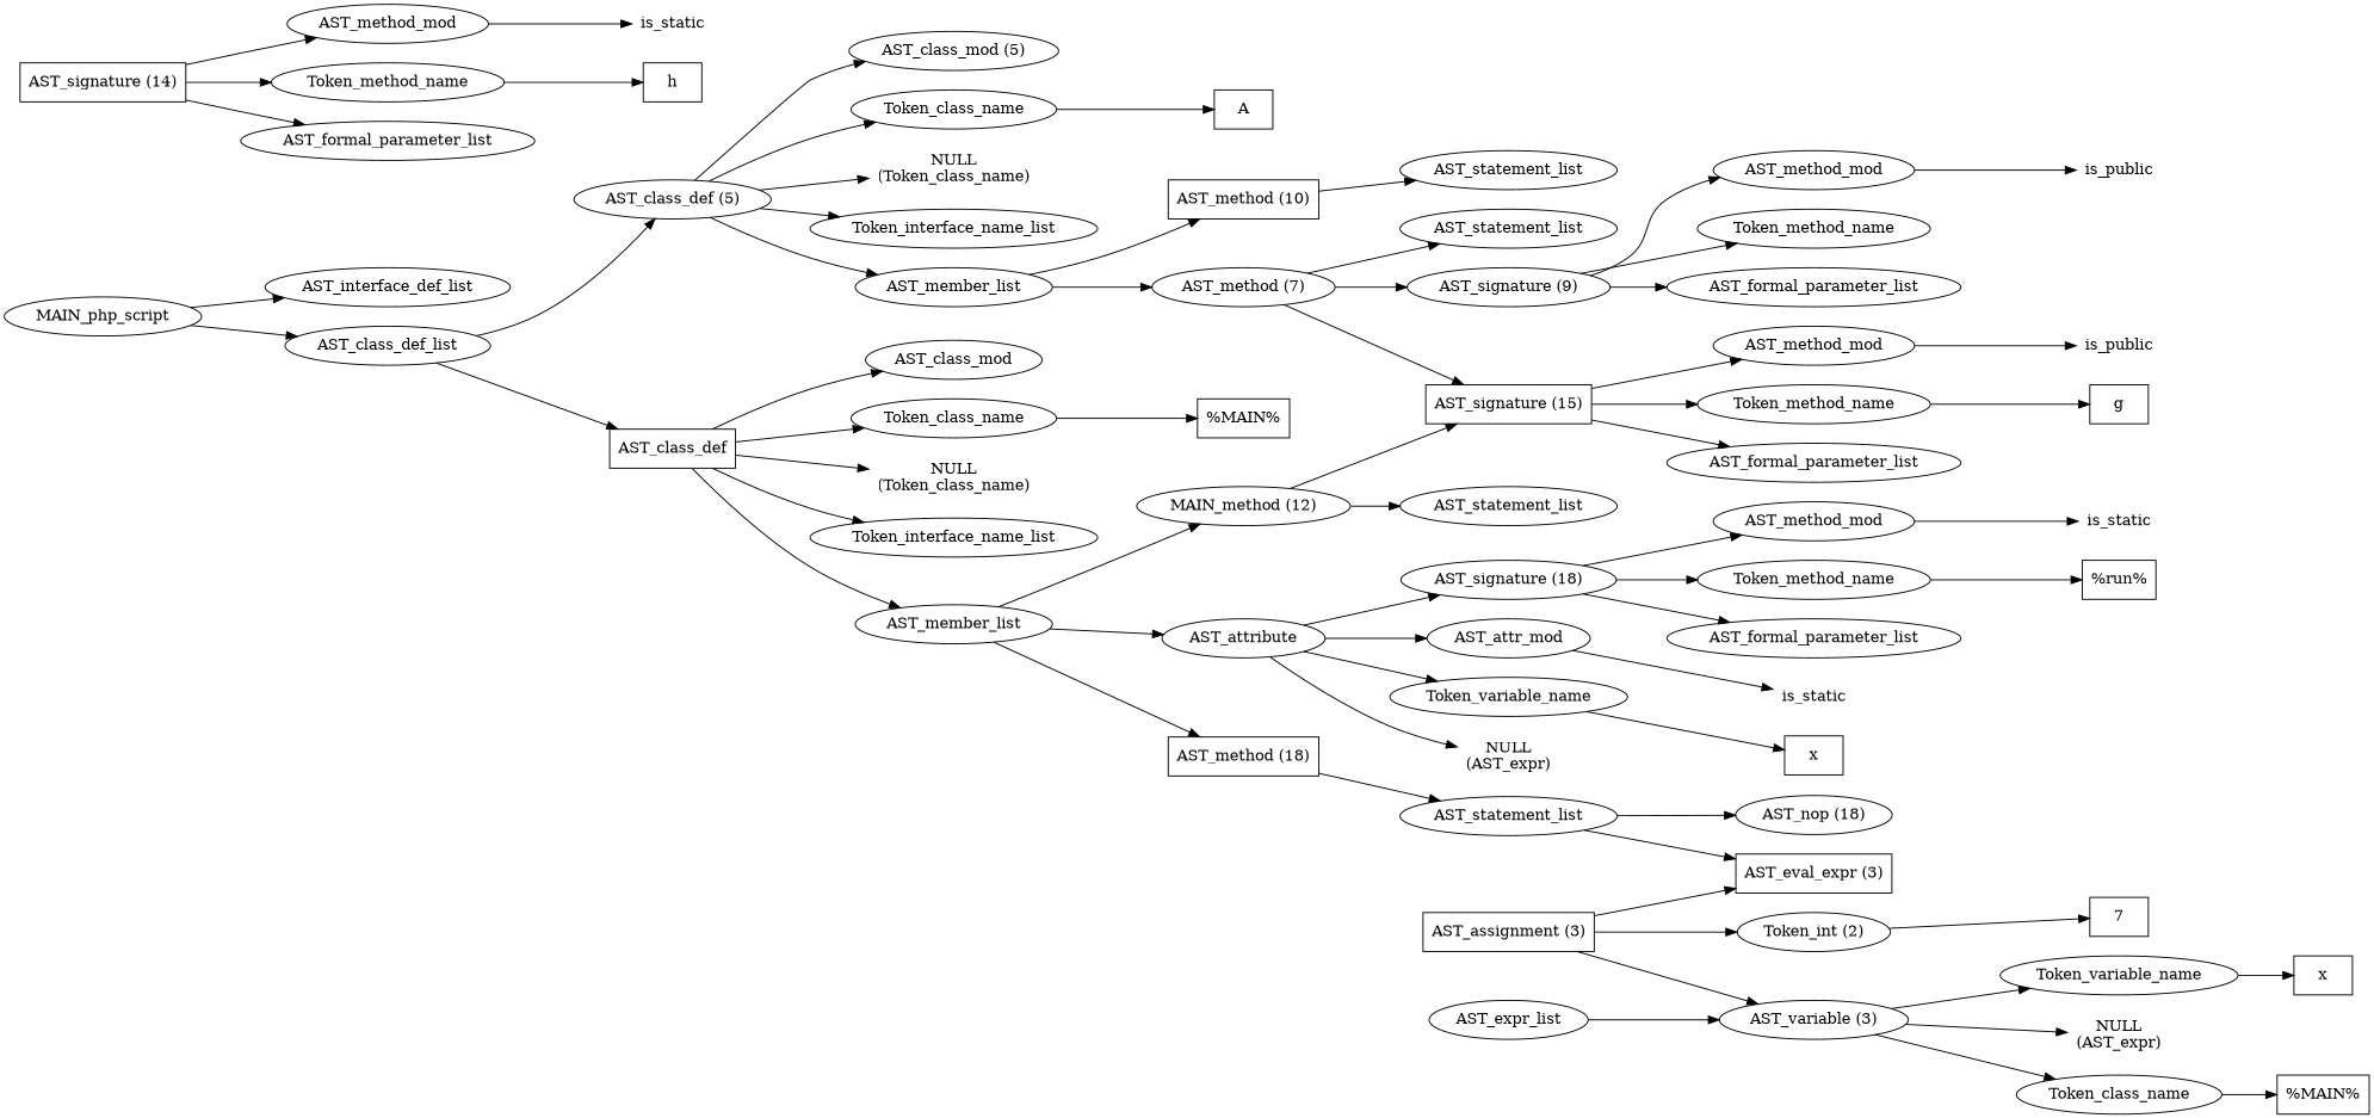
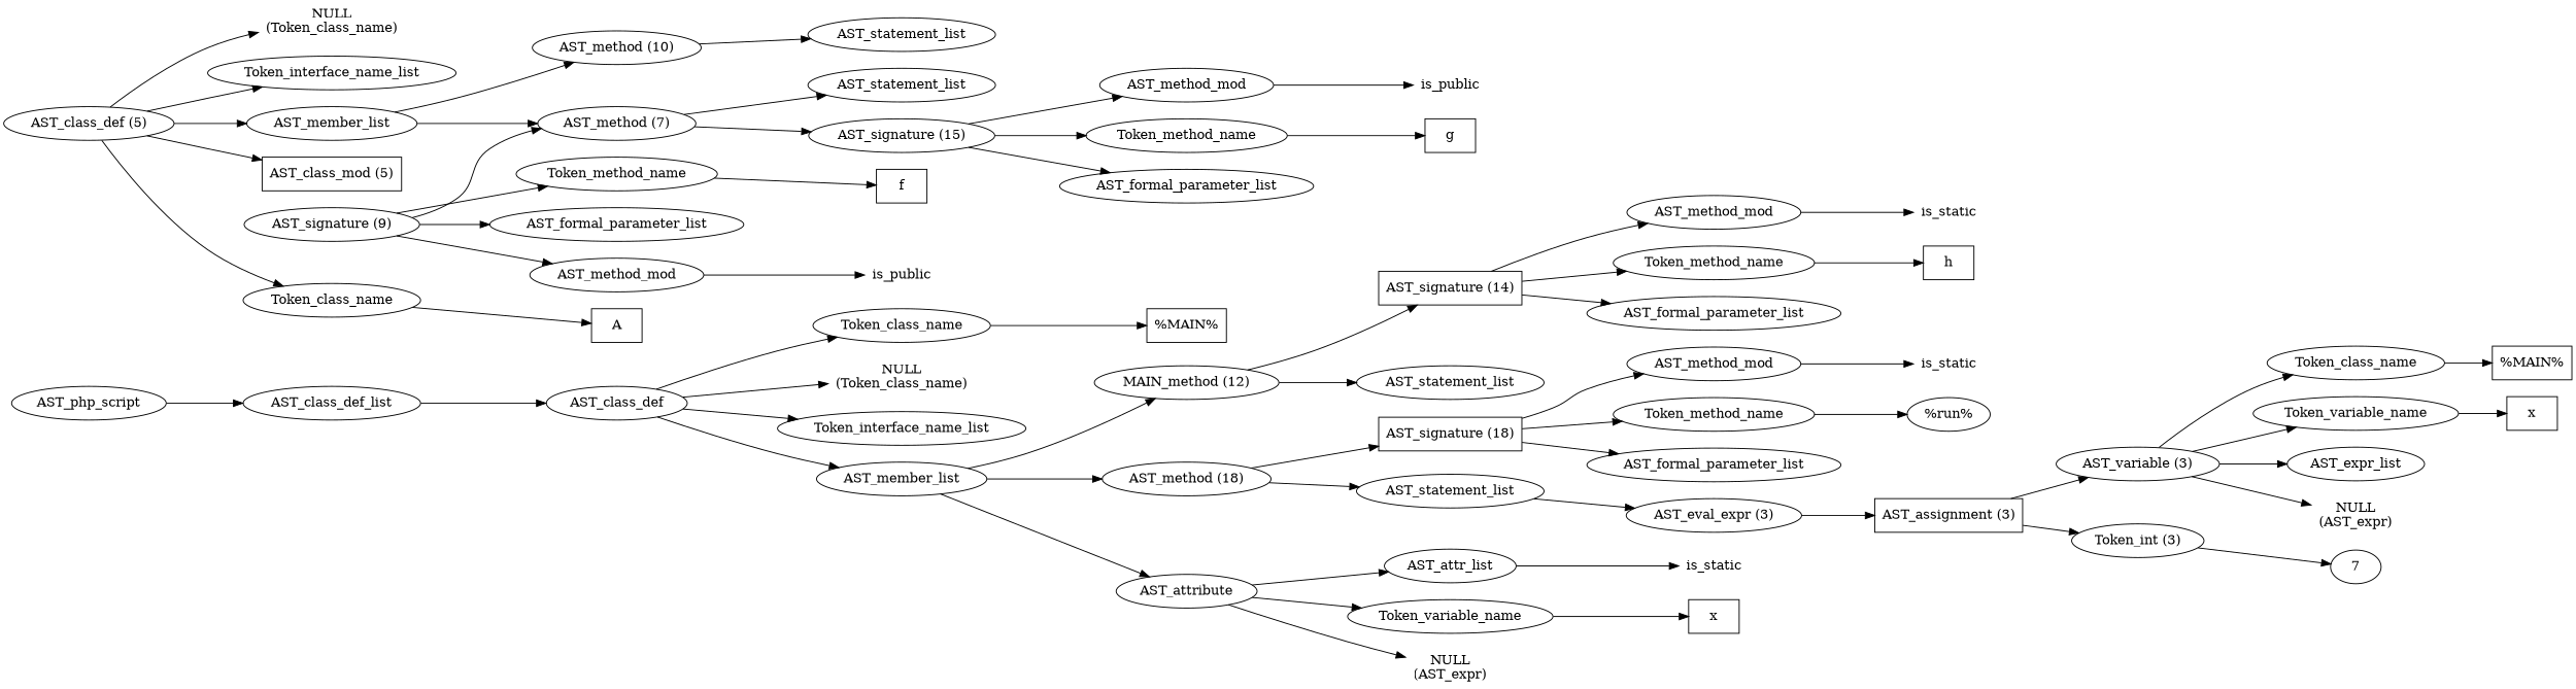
  digraph {
    rankdir=LR
-   n1 [label=MAIN_php_script]
-   n2 [label=AST_interface_def_list]
+   n1 [label=AST_php_script]
    n3 [label=AST_class_def_list]
    n4 [label="AST_class_def (5)"]
-   n5 [label=AST_class_def shape=box]
-   n6 [label="AST_class_mod (5)"]
+   n5 [label=AST_class_def]
+   n6 [label="AST_class_mod (5)" shape=box]
    n7 [label=Token_class_name]
    n8 [label="NULL\n(Token_class_name)" shape=plaintext]
    n9 [label=Token_interface_name_list]
    n10 [label=AST_member_list]
-   n11 [label=AST_class_mod]
    n12 [label=Token_class_name]
    n13 [label="NULL\n(Token_class_name)" shape=plaintext]
    n14 [label=Token_interface_name_list]
    n15 [label=AST_member_list]
    n16 [label=A shape=box]
    n17 [label="AST_method (7)"]
-   n18 [label="AST_method (10)" shape=box]
+   n18 [label="AST_method (10)"]
    n19 [label="AST_signature (9)"]
    n20 [label=AST_statement_list]
-   n21 [label="AST_signature (15)" shape=box]
+   n21 [label="AST_signature (15)"]
    n22 [label=AST_statement_list]
    n23 [label=AST_method_mod]
    n24 [label=Token_method_name]
    n25 [label=AST_formal_parameter_list]
    n26 [label=is_public shape=plaintext]
+   n27 [label=f shape=box]
    n28 [label=AST_method_mod]
    n29 [label=Token_method_name]
    n30 [label=AST_formal_parameter_list]
    n31 [label=is_public shape=plaintext]
    n32 [label=g shape=box]
    n33 [label="%MAIN%" shape=box]
    n34 [label="MAIN_method (12)"]
-   n35 [label="AST_method (18)" shape=box]
+   n35 [label="AST_method (18)"]
    n36 [label=AST_attribute]
    n37 [label="AST_signature (14)" shape=box]
    n38 [label=AST_statement_list]
-   n39 [label="AST_signature (18)"]
+   n39 [label="AST_signature (18)" shape=box]
    n40 [label=AST_statement_list]
-   n41 [label=AST_attr_mod]
+   n41 [label=AST_attr_list]
    n42 [label=Token_variable_name]
    n43 [label="NULL\n(AST_expr)" shape=plaintext]
    n44 [label=AST_method_mod]
    n45 [label=Token_method_name]
    n46 [label=AST_formal_parameter_list]
    n47 [label=is_static shape=plaintext]
    n48 [label=h shape=box]
    n49 [label=AST_method_mod]
    n50 [label=Token_method_name]
    n51 [label=AST_formal_parameter_list]
-   n52 [label="AST_eval_expr (3)" shape=box]
-   n53 [label="AST_nop (18)"]
+   n52 [label="AST_eval_expr (3)"]
    n54 [label=is_static shape=plaintext]
-   n55 [label="%run%" shape=box]
+   n55 [label="%run%" shape=ellipse]
    n56 [label="AST_assignment (3)" shape=box]
    n57 [label="AST_variable (3)"]
-   n58 [label="Token_int (2)"]
+   n58 [label="Token_int (3)"]
    n59 [label=Token_class_name]
    n60 [label=Token_variable_name]
    n61 [label=AST_expr_list]
    n62 [label="NULL\n(AST_expr)" shape=plaintext]
-   n63 [label=7 shape=box]
+   n63 [label=7 shape=ellipse]
    n64 [label="%MAIN%" shape=box]
    n65 [label=x shape=box]
    n66 [label=is_static shape=plaintext]
    n67 [label=x shape=box]
-   n1 -> n2
    n1 -> n3
-   n3 -> n4
    n3 -> n5
    n4 -> n6
    n4 -> n7
    n4 -> n8
    n4 -> n9
    n4 -> n10
-   n5 -> n11
    n5 -> n12
    n5 -> n13
    n5 -> n14
    n5 -> n15
    n7 -> n16
    n10 -> n17
    n10 -> n18
    n12 -> n33
    n15 -> n34
    n15 -> n35
    n15 -> n36
-   n17 -> n19
+   n19 -> n17
    n17 -> n20
    n17 -> n21
    n18 -> n22
    n19 -> n23
    n19 -> n24
    n19 -> n25
    n21 -> n28
    n21 -> n29
    n21 -> n30
    n23 -> n26
+   n24 -> n27
    n28 -> n31
    n29 -> n32
-   n34 -> n21
+   n34 -> n37
    n34 -> n38
-   n36 -> n39
+   n35 -> n39
    n35 -> n40
    n36 -> n41
    n36 -> n42
    n36 -> n43
    n37 -> n44
    n37 -> n45
    n37 -> n46
    n39 -> n49
    n39 -> n50
    n39 -> n51
    n40 -> n52
-   n40 -> n53
    n41 -> n66
    n42 -> n67
    n44 -> n47
    n45 -> n48
    n49 -> n54
    n50 -> n55
-   n56 -> n52
+   n52 -> n56
    n56 -> n57
    n56 -> n58
    n57 -> n59
    n57 -> n60
-   n61 -> n57
+   n57 -> n61
    n57 -> n62
    n58 -> n63
    n59 -> n64
    n60 -> n65
  }
